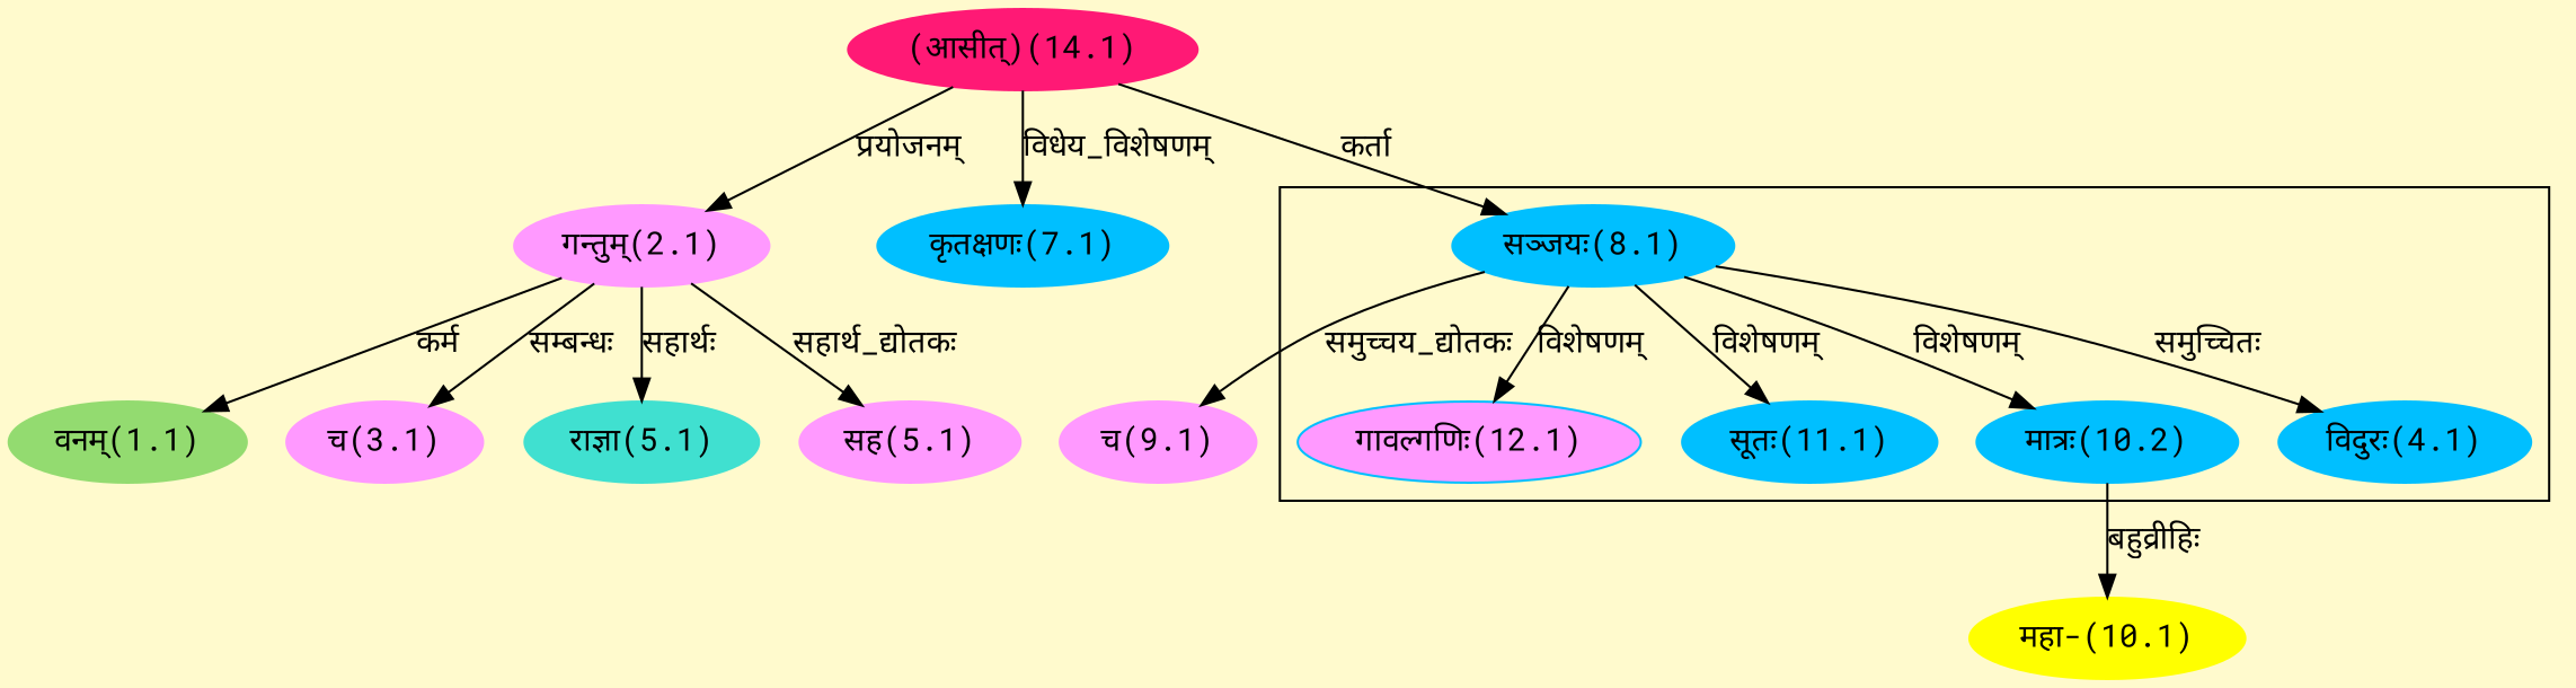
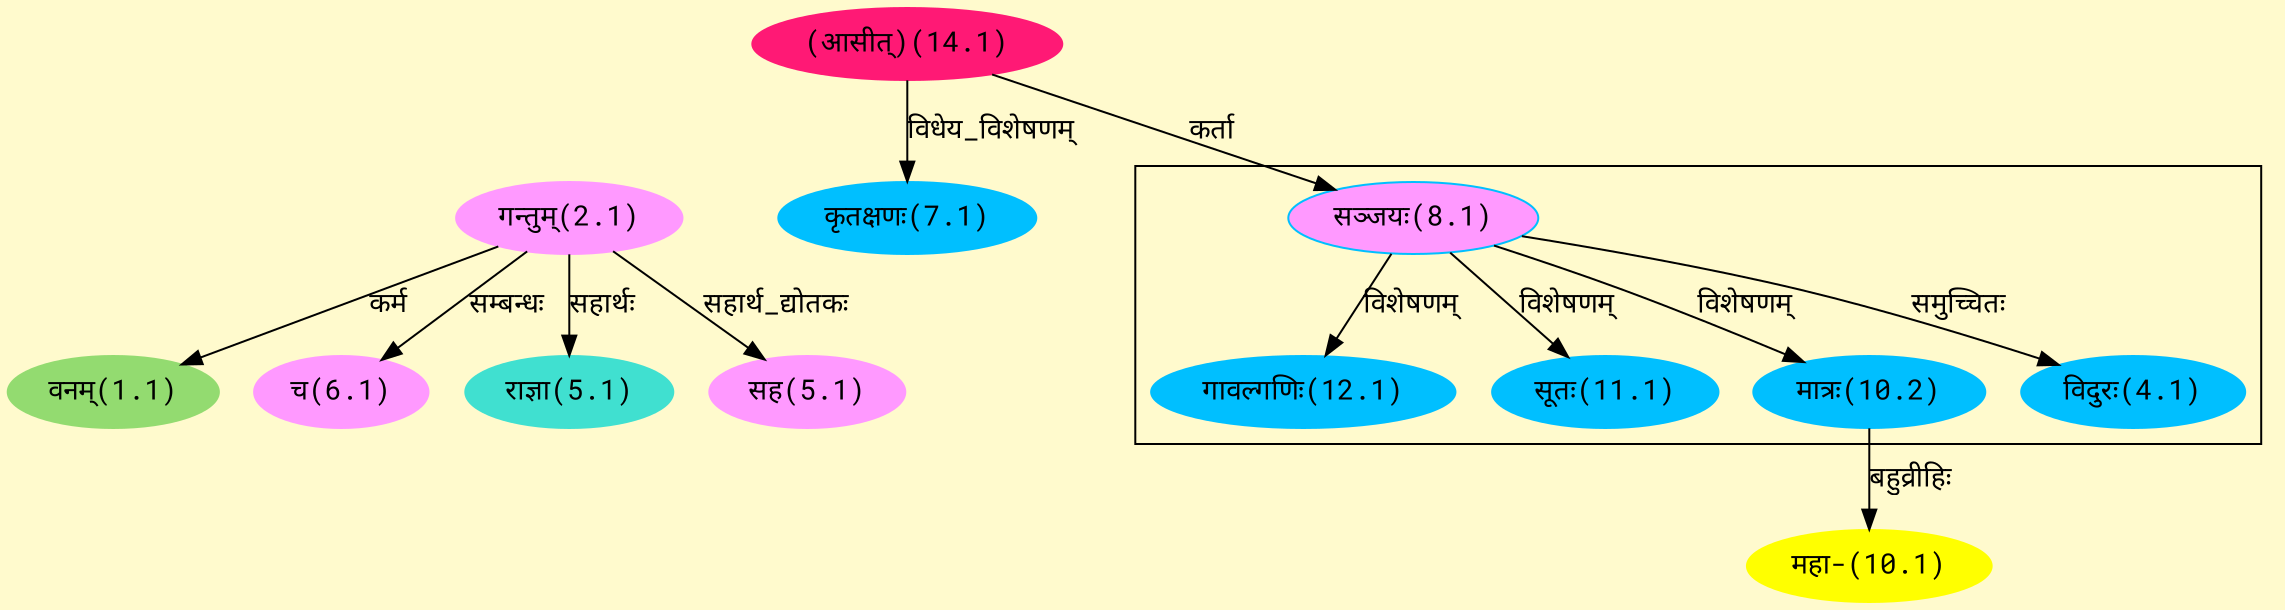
  digraph {
    bgcolor=lemonchiffon1
    compound=true
    fontname="Roboto Mono"
    rankdir=BT
    node [color="#00BFFF" fontname="Roboto Mono" style=filled]
    edge [dir=back fontname="Roboto Mono"]
    n1 [label="विदुरः(4.1)"]
-   n2 [label="सञ्जयः(8.1)"]
+   n2 [label="सञ्जयः(8.1)" fillcolor="#FF99FF"]
    n3 [label="मात्रः(10.2)"]
    n4 [label="सूतः(11.1)"]
-   n5 [label="गावल्गणिः(12.1)" fillcolor="#FF99FF"]
+   n5 [label="गावल्गणिः(12.1)"]
    n6 [color="#FF1975" label="(आसीत्)(14.1)"]
    n7 [color="#93DB70" label="वनम्(1.1)"]
    n8 [color="#FF99FF" label="गन्तुम्(2.1)"]
-   n9 [color="#FF99FF" label="च(3.1)"]
+   n9 [color="#FF99FF" label="च(6.1)"]
    n10 [color="#40E0D0" label="राज्ञा(5.1)"]
    n11 [color="#FF99FF" label="सह(5.1)"]
    n12 [label="कृतक्षणः(7.1)"]
-   n13 [color="#FF99FF" label="च(9.1)"]
    n14 [color="#FFFF00" label="महा-(10.1)"]
    subgraph cluster_1 {
      n1
      n2
      n3
      n4
      n5
    }
    n1 -> n2 [label="समुच्चितः"]
    n2 -> n6 [label="कर्ता"]
    n3 -> n2 [label="विशेषणम्"]
    n4 -> n2 [label="विशेषणम्"]
    n5 -> n2 [label="विशेषणम्"]
    n7 -> n8 [label="कर्म"]
-   n8 -> n6 [label="प्रयोजनम्"]
    n9 -> n8 [label="सम्बन्धः"]
    n10 -> n8 [label="सहार्थः"]
    n11 -> n8 [label="सहार्थ_द्योतकः"]
    n12 -> n6 [label="विधेय_विशेषणम्"]
-   n13 -> n2 [label="समुच्चय_द्योतकः"]
    n14 -> n3 [label="बहुव्रीहिः"]
  }
